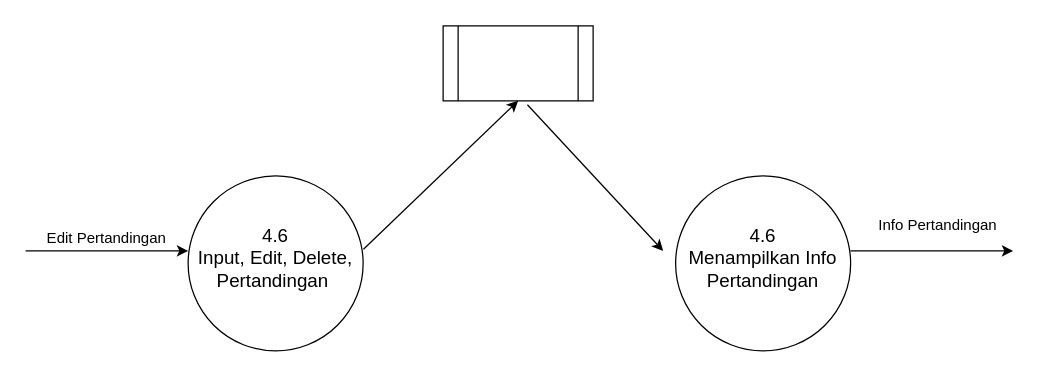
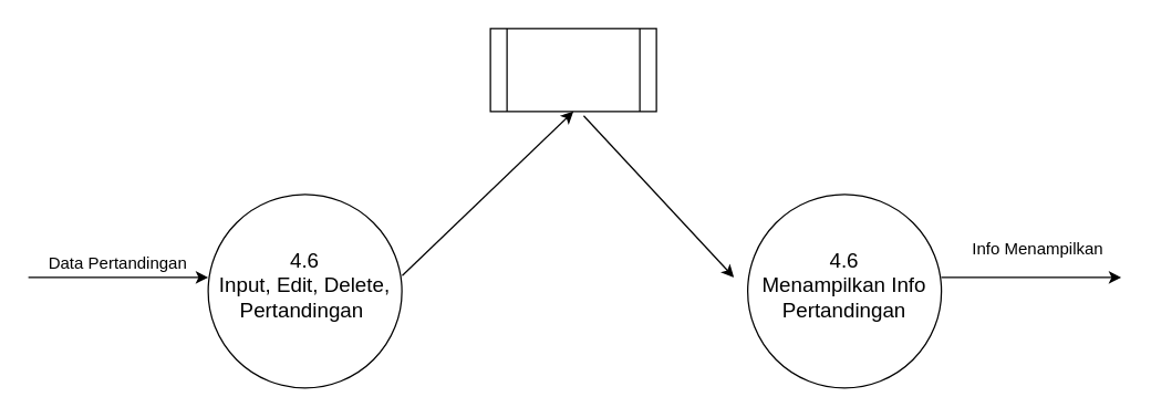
  <mxCell id="0" />
  <mxCell id="1" parent="0" />
  <mxCell id="2" value="" style="ellipse;whiteSpace=wrap;html=1;aspect=fixed;" vertex="1" parent="1"><mxGeometry x="150" y="140" width="140" height="140" as="geometry" /></mxCell>
  <mxCell id="3" value="" style="ellipse;whiteSpace=wrap;html=1;aspect=fixed;" vertex="1" parent="1"><mxGeometry x="540" y="140" width="140" height="140" as="geometry" /></mxCell>
  <mxCell id="4" value="" style="shape=process;whiteSpace=wrap;html=1;backgroundOutline=1;fillColor=#FFFFFF;" vertex="1" parent="1"><mxGeometry x="354" y="20" width="120" height="60" as="geometry" /></mxCell>
  <mxCell id="5" value="" style="endArrow=classic;html=1;exitX=1.002;exitY=0.419;exitDx=0;exitDy=0;exitPerimeter=0;entryX=0.5;entryY=1;entryDx=0;entryDy=0;" edge="1" parent="1" source="2" target="4"><mxGeometry width="50" height="50" relative="1" as="geometry"><mxPoint x="390" y="230" as="sourcePoint" /><mxPoint x="440" y="180" as="targetPoint" /></mxGeometry></mxCell>
  <mxCell id="6" value="" style="endArrow=classic;html=1;exitX=0.562;exitY=1.052;exitDx=0;exitDy=0;exitPerimeter=0;" edge="1" parent="1" source="4"><mxGeometry width="50" height="50" relative="1" as="geometry"><mxPoint x="390" y="230" as="sourcePoint" /><mxPoint x="530" y="200" as="targetPoint" /></mxGeometry></mxCell>
  <mxCell id="7" value="" style="endArrow=classic;html=1;fontSize=14;entryX=0;entryY=0;entryDx=0;entryDy=0;" edge="1" parent="1"><mxGeometry width="50" height="50" relative="1" as="geometry"><mxPoint x="20" y="200" as="sourcePoint" /><mxPoint x="150" y="200" as="targetPoint" /></mxGeometry></mxCell>
  <mxCell id="8" value="" style="endArrow=classic;html=1;fontSize=14;entryX=0;entryY=0;entryDx=0;entryDy=0;" edge="1" parent="1"><mxGeometry width="50" height="50" relative="1" as="geometry"><mxPoint x="680" y="200" as="sourcePoint" /><mxPoint x="810" y="200" as="targetPoint" /></mxGeometry></mxCell>
- <mxCell id="9" value="Edit Pertandingan" style="text;html=1;strokeColor=none;fillColor=none;align=center;verticalAlign=middle;whiteSpace=wrap;rounded=0;" vertex="1" parent="1"><mxGeometry x="30" y="180" width="110" height="20" as="geometry" /></mxCell>
- <mxCell id="10" value="Info Pertandingan" style="text;html=1;strokeColor=none;fillColor=none;align=center;verticalAlign=middle;whiteSpace=wrap;rounded=0;" vertex="1" parent="1"><mxGeometry x="700" y="170" width="100" height="20" as="geometry" /></mxCell>
+ <mxCell id="9" value="Data Pertandingan" style="text;html=1;strokeColor=none;fillColor=none;align=center;verticalAlign=middle;whiteSpace=wrap;rounded=0;" vertex="1" parent="1"><mxGeometry x="30" y="180" width="110" height="20" as="geometry" /></mxCell>
+ <mxCell id="10" value="Info Menampilkan" style="text;html=1;strokeColor=none;fillColor=none;align=center;verticalAlign=middle;whiteSpace=wrap;rounded=0;" vertex="1" parent="1"><mxGeometry x="700" y="170" width="100" height="20" as="geometry" /></mxCell>
  <mxCell id="11" value="4.6&lt;br&gt;Input, Edit, Delete,&lt;br&gt;Pertandingan&amp;nbsp;" style="text;html=1;strokeColor=none;fillColor=none;align=center;verticalAlign=middle;whiteSpace=wrap;rounded=0;fontSize=15;" vertex="1" parent="1"><mxGeometry x="150" y="160" width="140" height="90" as="geometry" /></mxCell>
  <mxCell id="12" value="4.6&lt;br&gt;Menampilkan Info Pertandingan" style="text;html=1;strokeColor=none;fillColor=none;align=center;verticalAlign=middle;whiteSpace=wrap;rounded=0;fontSize=15;" vertex="1" parent="1"><mxGeometry x="545" y="165" width="130" height="80" as="geometry" /></mxCell>
